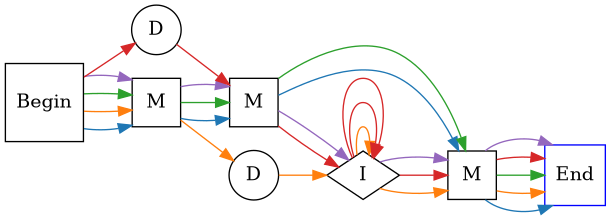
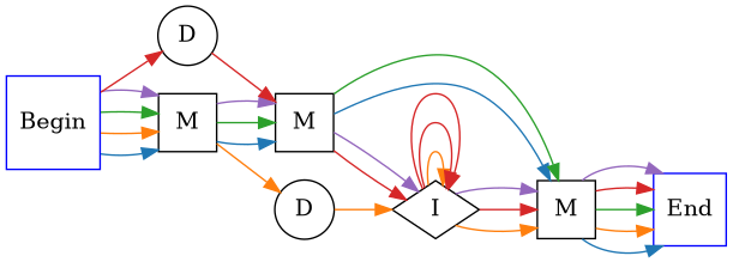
  digraph {
    rankdir=LR
    node [shape=square]
    edge [color="#d62728"]
-   Begin [color=black]
+   Begin [color=blue]
    n2 [label=M]
    n3 [label=D shape=circle]
    n4 [label=M]
    n5 [label=D shape=circle]
    n6 [label=M]
    n7 [label=I shape=diamond]
    End [color=blue]
    Begin -> n2 [color="#1f77b4"]
    Begin -> n2 [color="#ff7f0e"]
    Begin -> n2 [color="#2ca02c"]
    Begin -> n2 [color="#9467bd"]
    Begin -> n3
    n2 -> n4 [color="#1f77b4"]
    n2 -> n4 [color="#2ca02c"]
    n2 -> n4 [color="#9467bd"]
    n2 -> n5 [color="#ff7f0e"]
    n3 -> n4
    n4 -> n6 [color="#1f77b4"]
    n4 -> n6 [color="#2ca02c"]
    n4 -> n7
    n4 -> n7 [color="#9467bd"]
    n5 -> n7 [color="#ff7f0e"]
    n6 -> End [color="#1f77b4"]
    n6 -> End [color="#ff7f0e"]
    n6 -> End [color="#2ca02c"]
    n6 -> End
    n6 -> End [color="#9467bd"]
    n7 -> n6 [color="#ff7f0e"]
    n7 -> n6
    n7 -> n6 [color="#9467bd"]
    n7 -> n7 [color="#ff7f0e"]
    n7 -> n7
    n7 -> n7
  }
